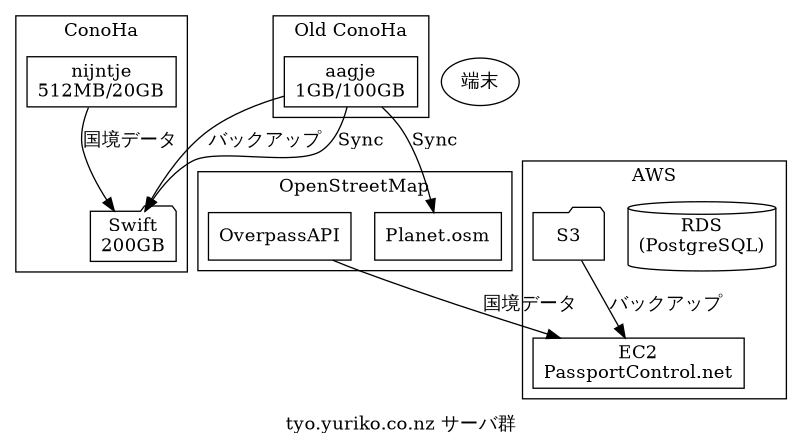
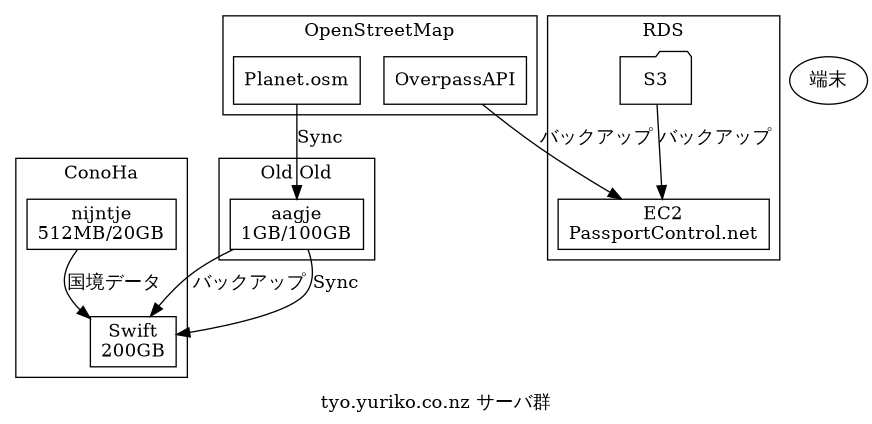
  digraph {
    label="tyo.yuriko.co.nz サーバ群"
    rankdir=TB
    node [shape=box]
    n1 [label="nijntje\n512MB/20GB"]
-   n2 [label="Swift\n200GB" shape=folder]
+   n2 [label="Swift\n200GB"]
    n3 [label="aagje\n1GB/100GB"]
    n4 [label="EC2\nPassportControl.net" shape="box\n"]
-   n5 [label="RDS\n(PostgreSQL)" shape=cylinder]
    S3 [shape=folder]
    n7 [label="Planet.osm"]
    OverpassAPI
    "端末" [shape=""]
    subgraph cluster_1 {
      label=ConoHa
      n1
      n2
    }
    subgraph cluster_2 {
-     label="Old ConoHa"
+     label="Old Old"
      n3
    }
    subgraph cluster_3 {
-     label=AWS
+     label=RDS
      n4
-     n5
      S3
    }
    subgraph cluster_4 {
      label=OpenStreetMap
      n7
      OverpassAPI
    }
    n1 -> n2 [label="国境データ"]
    n3 -> n2 [label="バックアップ"]
    n3 -> n2 [label=Sync]
    S3 -> n4 [label="バックアップ"]
-   n3 -> n7 [label=Sync]
-   OverpassAPI -> n4 [label="国境データ"]
+   n7 -> n3 [label=Sync]
+   OverpassAPI -> n4 [label="バックアップ"]
  }
